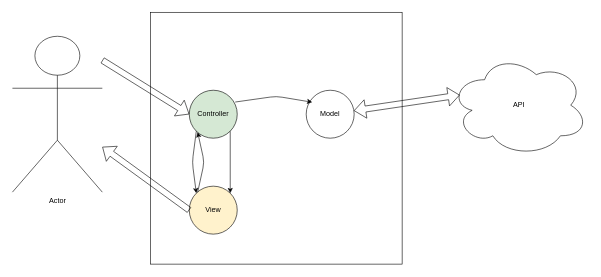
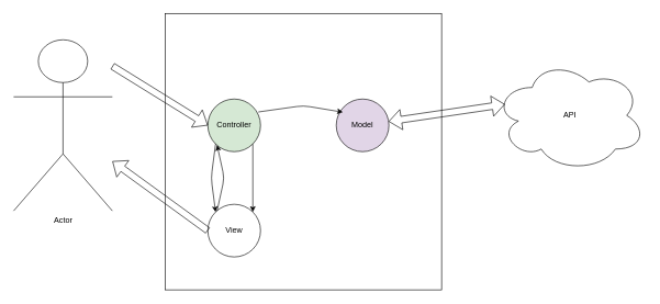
  <mxCell id="0" />
  <mxCell id="1" parent="0" />
  <mxCell id="2" value="Actor" style="shape=umlActor;verticalLabelPosition=bottom;verticalAlign=top;html=1;outlineConnect=0;" vertex="1" parent="1"><mxGeometry x="20" y="60" width="150" height="260" as="geometry" /></mxCell>
  <mxCell id="3" value="" style="whiteSpace=wrap;html=1;aspect=fixed;" vertex="1" parent="1"><mxGeometry x="250" y="20" width="420" height="420" as="geometry" /></mxCell>
  <mxCell id="4" value="Controller" style="ellipse;whiteSpace=wrap;html=1;aspect=fixed;fillColor=#d5e8d4;" vertex="1" parent="1"><mxGeometry x="315" y="150" width="80" height="80" as="geometry" /></mxCell>
- <mxCell id="5" value="View" style="ellipse;whiteSpace=wrap;html=1;aspect=fixed;fillColor=#fff2cc;" vertex="1" parent="1"><mxGeometry x="315" y="310" width="80" height="80" as="geometry" /></mxCell>
+ <mxCell id="5" value="View" style="ellipse;whiteSpace=wrap;html=1;aspect=fixed;" vertex="1" parent="1"><mxGeometry x="315" y="310" width="80" height="80" as="geometry" /></mxCell>
  <mxCell id="6" value="" style="endArrow=classic;html=1;entryX=0;entryY=0;entryDx=0;entryDy=0;exitX=0;exitY=1;exitDx=0;exitDy=0;" edge="1" parent="1" source="4" target="5"><mxGeometry width="50" height="50" relative="1" as="geometry"><mxPoint x="280" y="280" as="sourcePoint" /><mxPoint x="330" y="230" as="targetPoint" /><Array as="points"><mxPoint x="320" y="270" /></Array></mxGeometry></mxCell>
  <mxCell id="7" value="" style="endArrow=classic;html=1;" edge="1" parent="1"><mxGeometry width="50" height="50" relative="1" as="geometry"><mxPoint x="329" y="320" as="sourcePoint" /><mxPoint x="329" y="220" as="targetPoint" /><Array as="points"><mxPoint x="340" y="270" /></Array></mxGeometry></mxCell>
- <mxCell id="8" value="Model" style="ellipse;whiteSpace=wrap;html=1;aspect=fixed;" vertex="1" parent="1"><mxGeometry x="510" y="150" width="80" height="80" as="geometry" /></mxCell>
+ <mxCell id="8" value="Model" style="ellipse;whiteSpace=wrap;html=1;aspect=fixed;fillColor=#e1d5e7;" vertex="1" parent="1"><mxGeometry x="510" y="150" width="80" height="80" as="geometry" /></mxCell>
  <mxCell id="9" value="" style="endArrow=classic;html=1;exitX=0.958;exitY=0.246;exitDx=0;exitDy=0;exitPerimeter=0;" edge="1" parent="1" source="4"><mxGeometry width="50" height="50" relative="1" as="geometry"><mxPoint x="500" y="270" as="sourcePoint" /><mxPoint x="520" y="170" as="targetPoint" /><Array as="points"><mxPoint x="460" y="160" /></Array></mxGeometry></mxCell>
  <mxCell id="10" value="API" style="ellipse;shape=cloud;whiteSpace=wrap;html=1;" vertex="1" parent="1"><mxGeometry x="750" y="90" width="230" height="170" as="geometry" /></mxCell>
  <mxCell id="11" value="" style="shape=flexArrow;endArrow=classic;startArrow=classic;html=1;entryX=0.07;entryY=0.4;entryDx=0;entryDy=0;entryPerimeter=0;" edge="1" parent="1" source="8" target="10"><mxGeometry width="100" height="100" relative="1" as="geometry"><mxPoint x="720" y="310" as="sourcePoint" /><mxPoint x="820" y="210" as="targetPoint" /></mxGeometry></mxCell>
  <mxCell id="12" value="" style="endArrow=classic;html=1;exitX=1;exitY=1;exitDx=0;exitDy=0;entryX=1;entryY=0;entryDx=0;entryDy=0;" edge="1" parent="1" source="4" target="5"><mxGeometry width="50" height="50" relative="1" as="geometry"><mxPoint x="500" y="270" as="sourcePoint" /><mxPoint x="550" y="220" as="targetPoint" /></mxGeometry></mxCell>
  <mxCell id="13" value="" style="shape=flexArrow;endArrow=classic;html=1;exitX=0;exitY=0.5;exitDx=0;exitDy=0;" edge="1" parent="1" source="5" target="2"><mxGeometry width="50" height="50" relative="1" as="geometry"><mxPoint x="500" y="270" as="sourcePoint" /><mxPoint x="550" y="220" as="targetPoint" /></mxGeometry></mxCell>
  <mxCell id="14" value="" style="shape=flexArrow;endArrow=classic;html=1;entryX=0;entryY=0.5;entryDx=0;entryDy=0;" edge="1" parent="1" target="4"><mxGeometry width="50" height="50" relative="1" as="geometry"><mxPoint x="170" y="100" as="sourcePoint" /><mxPoint x="550" y="220" as="targetPoint" /></mxGeometry></mxCell>
